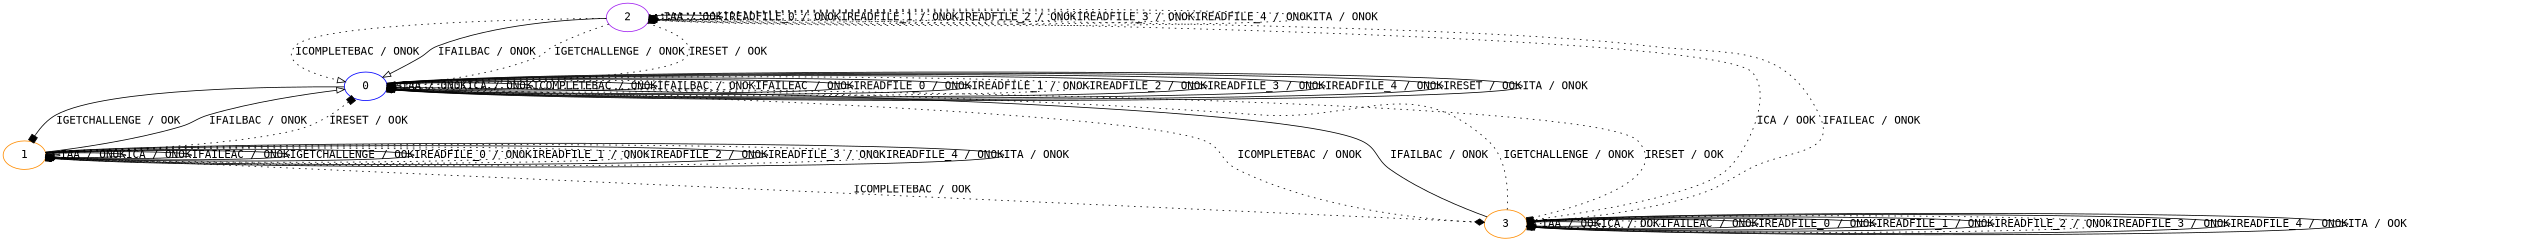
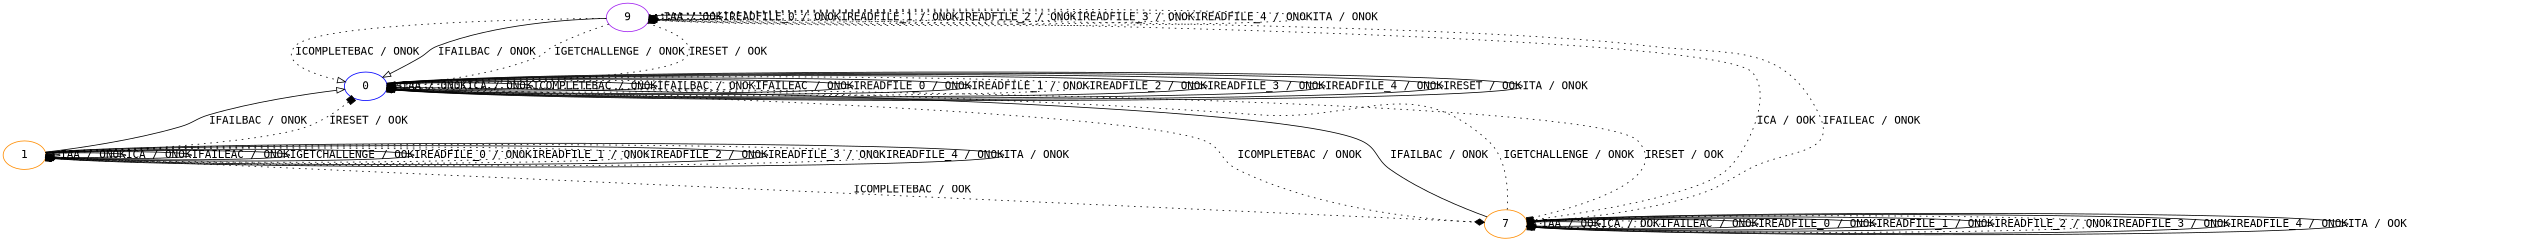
  digraph {
    fontname="DejaVu Sans Mono"
    node [color=darkorange fontname="DejaVu Sans Mono"]
    edge [arrowhead=diamond fontname="DejaVu Sans Mono" style=solid]
    0 [color=blue]
    1
-   3
-   2 [color=purple]
+   3 [label=7]
+   2 [color=purple label=9]
    0 -> 0 [label="IAA / ONOK"]
    0 -> 0 [arrowhead=box label="ICA / ONOK" style=dotted]
    0 -> 0 [arrowhead=box label="ICOMPLETEBAC / ONOK"]
    0 -> 0 [label="IFAILBAC / ONOK"]
    0 -> 0 [label="IFAILEAC / ONOK" style=dotted]
    0 -> 0 [arrowhead=onormal label="IREADFILE_0 / ONOK"]
    0 -> 0 [label="IREADFILE_1 / ONOK"]
    0 -> 0 [arrowhead=box label="IREADFILE_2 / ONOK" style=dotted]
    0 -> 0 [label="IREADFILE_3 / ONOK"]
    0 -> 0 [arrowhead=onormal label="IREADFILE_4 / ONOK"]
    0 -> 0 [label="IRESET / OOK"]
    0 -> 0 [label="ITA / ONOK"]
-   0 -> 1 [arrowhead=box label="IGETCHALLENGE / OOK"]
    1 -> 0 [arrowhead=onormal label="IFAILBAC / ONOK"]
    1 -> 0 [arrowhead=box label="IRESET / OOK" style=dotted]
    1 -> 1 [arrowhead=onormal label="IAA / ONOK"]
    1 -> 1 [arrowhead=onormal label="ICA / ONOK"]
    1 -> 1 [arrowhead=onormal label="IFAILEAC / ONOK"]
    1 -> 1 [label="IGETCHALLENGE / OOK"]
    1 -> 1 [arrowhead=onormal label="IREADFILE_0 / ONOK"]
    1 -> 1 [arrowhead=box label="IREADFILE_1 / ONOK" style=dotted]
    1 -> 1 [arrowhead=box label="IREADFILE_2 / ONOK" style=dotted]
    1 -> 1 [label="IREADFILE_3 / ONOK"]
    1 -> 1 [label="IREADFILE_4 / ONOK" style=dotted]
    1 -> 1 [label="ITA / ONOK"]
    1 -> 3 [label="ICOMPLETEBAC / OOK" style=dotted]
    3 -> 0 [arrowhead=onormal label="ICOMPLETEBAC / ONOK" style=dotted]
    3 -> 0 [label="IFAILBAC / ONOK"]
    3 -> 0 [arrowhead=box label="IGETCHALLENGE / ONOK" style=dotted]
    3 -> 0 [arrowhead=onormal label="IRESET / OOK" style=dotted]
    3 -> 3 [arrowhead=onormal label="IAA / OOK" style=dotted]
    3 -> 3 [label="ICA / OOK"]
    3 -> 3 [label="IFAILEAC / ONOK" style=dotted]
    3 -> 3 [label="IREADFILE_0 / ONOK"]
    3 -> 3 [arrowhead=onormal label="IREADFILE_1 / ONOK"]
    3 -> 3 [arrowhead=onormal label="IREADFILE_2 / ONOK"]
    3 -> 3 [arrowhead=box label="IREADFILE_3 / ONOK" style=dotted]
    3 -> 3 [label="IREADFILE_4 / ONOK"]
    3 -> 3 [arrowhead=onormal label="ITA / OOK"]
    2 -> 0 [arrowhead=onormal label="ICOMPLETEBAC / ONOK" style=dotted]
    2 -> 0 [arrowhead=onormal label="IFAILBAC / ONOK"]
    2 -> 0 [arrowhead=onormal label="IGETCHALLENGE / ONOK" style=dotted]
    2 -> 0 [arrowhead=onormal label="IRESET / OOK" style=dotted]
    2 -> 3 [arrowhead=box label="ICA / OOK" style=dotted]
    2 -> 3 [arrowhead=box label="IFAILEAC / ONOK" style=dotted]
    2 -> 2 [arrowhead=box label="IAA / OOK" style=dotted]
    2 -> 2 [arrowhead=onormal label="IREADFILE_0 / ONOK"]
    2 -> 2 [label="IREADFILE_1 / ONOK" style=dotted]
    2 -> 2 [arrowhead=onormal label="IREADFILE_2 / ONOK" style=dotted]
    2 -> 2 [label="IREADFILE_3 / ONOK" style=dotted]
    2 -> 2 [arrowhead=box label="IREADFILE_4 / ONOK" style=dotted]
    2 -> 2 [arrowhead=box label="ITA / ONOK" style=dotted]
  }
